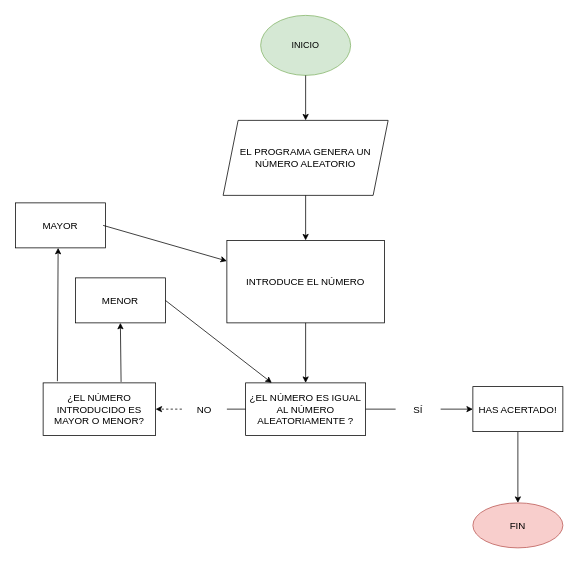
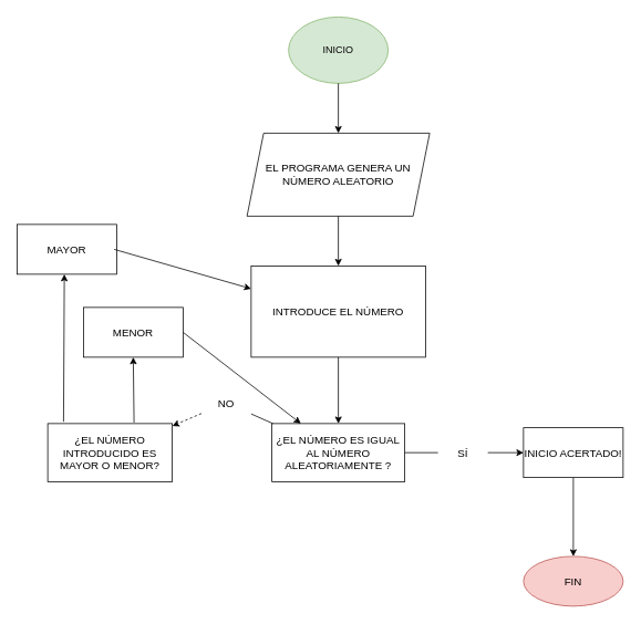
  <mxCell id="0" />
  <mxCell id="1" parent="0" />
  <mxCell id="2" value="INICIO" style="ellipse;whiteSpace=wrap;html=1;fillColor=#D5E8D4;strokeColor=#82b366;" parent="1" vertex="1"><mxGeometry x="347" y="20" width="120" height="80" as="geometry" /></mxCell>
  <mxCell id="3" value="&lt;font style=&quot;font-size: 13px&quot;&gt;EL PROGRAMA GENERA UN NÚMERO ALEATORIO&lt;/font&gt;" style="shape=parallelogram;perimeter=parallelogramPerimeter;whiteSpace=wrap;html=1;fixedSize=1;" vertex="1" parent="1"><mxGeometry x="297" y="160" width="220" height="100" as="geometry" /></mxCell>
  <mxCell id="4" value="" style="endArrow=classic;html=1;fontSize=12;entryX=0.5;entryY=0;entryDx=0;entryDy=0;exitX=0.5;exitY=1;exitDx=0;exitDy=0;" edge="1" parent="1" target="3"><mxGeometry width="50" height="50" relative="1" as="geometry"><mxPoint x="407" y="100" as="sourcePoint" /><mxPoint x="407" y="110" as="targetPoint" /></mxGeometry></mxCell>
  <mxCell id="5" value="&lt;font style=&quot;font-size: 13px&quot;&gt;INTRODUCE EL NÚMERO&lt;/font&gt;" style="rounded=0;whiteSpace=wrap;html=1;fontSize=12;" vertex="1" parent="1"><mxGeometry x="302" y="320" width="210" height="110" as="geometry" /></mxCell>
  <mxCell id="6" value="" style="endArrow=classic;html=1;fontSize=13;exitX=0.5;exitY=1;exitDx=0;exitDy=0;entryX=0.5;entryY=0;entryDx=0;entryDy=0;" edge="1" parent="1" source="3" target="5"><mxGeometry width="50" height="50" relative="1" as="geometry"><mxPoint x="407" y="350" as="sourcePoint" /><mxPoint x="457" y="300" as="targetPoint" /></mxGeometry></mxCell>
  <mxCell id="7" value="" style="endArrow=classic;html=1;fontSize=13;exitX=0.5;exitY=1;exitDx=0;exitDy=0;" edge="1" parent="1" source="5" target="10"><mxGeometry width="50" height="50" relative="1" as="geometry"><mxPoint x="407" y="500" as="sourcePoint" /><mxPoint x="457" y="450" as="targetPoint" /></mxGeometry></mxCell>
  <mxCell id="8" value="" style="edgeStyle=none;html=1;fontSize=13;startArrow=none;entryX=0;entryY=0.5;entryDx=0;entryDy=0;" edge="1" parent="1" source="13" target="12"><mxGeometry relative="1" as="geometry"><mxPoint x="627" y="545" as="targetPoint" /></mxGeometry></mxCell>
  <mxCell id="9" value="" style="edgeStyle=none;html=1;fontSize=13;startArrow=none;dashed=1;" edge="1" parent="1" source="18" target="17"><mxGeometry relative="1" as="geometry" /></mxCell>
  <mxCell id="10" value="¿EL NÚMERO ES IGUAL AL NÚMERO ALEATORIAMENTE ?" style="rounded=0;whiteSpace=wrap;html=1;fontSize=13;" vertex="1" parent="1"><mxGeometry x="327" y="510" width="160" height="70" as="geometry" /></mxCell>
  <mxCell id="11" value="" style="edgeStyle=none;html=1;fontSize=13;exitX=0.5;exitY=1;exitDx=0;exitDy=0;entryX=0.5;entryY=0;entryDx=0;entryDy=0;" edge="1" parent="1" source="12" target="15"><mxGeometry relative="1" as="geometry"><mxPoint x="629.33" y="585" as="sourcePoint" /><mxPoint x="629.33" y="665" as="targetPoint" /></mxGeometry></mxCell>
- <mxCell id="12" value="HAS ACERTADO!" style="whiteSpace=wrap;html=1;fontSize=13;rounded=0;" vertex="1" parent="1"><mxGeometry x="630" y="515" width="120" height="60" as="geometry" /></mxCell>
+ <mxCell id="12" value="INICIO ACERTADO!" style="whiteSpace=wrap;html=1;fontSize=13;rounded=0;" vertex="1" parent="1"><mxGeometry x="630" y="515" width="120" height="60" as="geometry" /></mxCell>
  <mxCell id="13" value="SÍ" style="text;html=1;strokeColor=none;fillColor=none;align=center;verticalAlign=middle;whiteSpace=wrap;rounded=0;fontSize=13;" vertex="1" parent="1"><mxGeometry x="527" y="530" width="60" height="30" as="geometry" /></mxCell>
  <mxCell id="14" value="" style="edgeStyle=none;html=1;fontSize=13;endArrow=none;" edge="1" parent="1" source="10" target="13"><mxGeometry relative="1" as="geometry"><mxPoint x="487" y="545" as="sourcePoint" /><mxPoint x="617" y="545" as="targetPoint" /></mxGeometry></mxCell>
  <mxCell id="15" value="FIN" style="ellipse;whiteSpace=wrap;html=1;fontSize=13;rounded=0;fillColor=#f8cecc;strokeColor=#b85450;" vertex="1" parent="1"><mxGeometry x="630" y="670" width="120" height="60" as="geometry" /></mxCell>
  <mxCell id="16" value="" style="edgeStyle=none;html=1;fontSize=13;exitX=0.127;exitY=-0.032;exitDx=0;exitDy=0;entryX=0.5;entryY=1;entryDx=0;entryDy=0;exitPerimeter=0;" edge="1" parent="1" source="17"><mxGeometry relative="1" as="geometry"><mxPoint x="77" y="330" as="targetPoint" /><Array as="points" /></mxGeometry></mxCell>
  <mxCell id="17" value="¿EL NÚMERO INTRODUCIDO ES MAYOR O MENOR?" style="whiteSpace=wrap;html=1;fontSize=13;rounded=0;" vertex="1" parent="1"><mxGeometry x="57" y="510" width="150" height="70" as="geometry" /></mxCell>
- <mxCell id="18" value="NO" style="text;html=1;strokeColor=none;fillColor=none;align=center;verticalAlign=middle;whiteSpace=wrap;rounded=0;fontSize=13;" vertex="1" parent="1"><mxGeometry x="242" y="530" width="60" height="30" as="geometry" /></mxCell>
+ <mxCell id="18" value="NO" style="text;html=1;strokeColor=none;fillColor=none;align=center;verticalAlign=middle;whiteSpace=wrap;rounded=0;fontSize=13;" vertex="1" parent="1"><mxGeometry x="242" y="470" width="60" height="30" as="geometry" /></mxCell>
  <mxCell id="19" value="" style="edgeStyle=none;html=1;fontSize=13;endArrow=none;" edge="1" parent="1" source="10" target="18"><mxGeometry relative="1" as="geometry"><mxPoint x="327" y="545" as="sourcePoint" /><mxPoint x="227" y="545" as="targetPoint" /></mxGeometry></mxCell>
  <mxCell id="20" value="MAYOR" style="rounded=0;whiteSpace=wrap;html=1;fontSize=13;" vertex="1" parent="1"><mxGeometry x="20" y="270" width="120" height="60" as="geometry" /></mxCell>
  <mxCell id="21" value="MENOR" style="rounded=0;whiteSpace=wrap;html=1;fontSize=13;" vertex="1" parent="1"><mxGeometry x="100" y="370" width="120" height="60" as="geometry" /></mxCell>
  <mxCell id="22" value="" style="endArrow=classic;html=1;fontSize=13;exitX=0.693;exitY=-0.018;exitDx=0;exitDy=0;exitPerimeter=0;entryX=0.5;entryY=1;entryDx=0;entryDy=0;" edge="1" parent="1" source="17" target="21"><mxGeometry width="50" height="50" relative="1" as="geometry"><mxPoint x="397" y="440" as="sourcePoint" /><mxPoint x="447" y="390" as="targetPoint" /></mxGeometry></mxCell>
  <mxCell id="23" value="" style="endArrow=classic;html=1;fontSize=13;exitX=1;exitY=0.5;exitDx=0;exitDy=0;entryX=0;entryY=0.25;entryDx=0;entryDy=0;" edge="1" parent="1" target="5"><mxGeometry width="50" height="50" relative="1" as="geometry"><mxPoint x="137" y="300" as="sourcePoint" /><mxPoint x="447" y="390" as="targetPoint" /></mxGeometry></mxCell>
  <mxCell id="24" value="" style="endArrow=classic;html=1;fontSize=13;exitX=1;exitY=0.5;exitDx=0;exitDy=0;" edge="1" parent="1" source="21" target="10"><mxGeometry width="50" height="50" relative="1" as="geometry"><mxPoint x="397" y="440" as="sourcePoint" /><mxPoint x="287" y="460" as="targetPoint" /></mxGeometry></mxCell>
